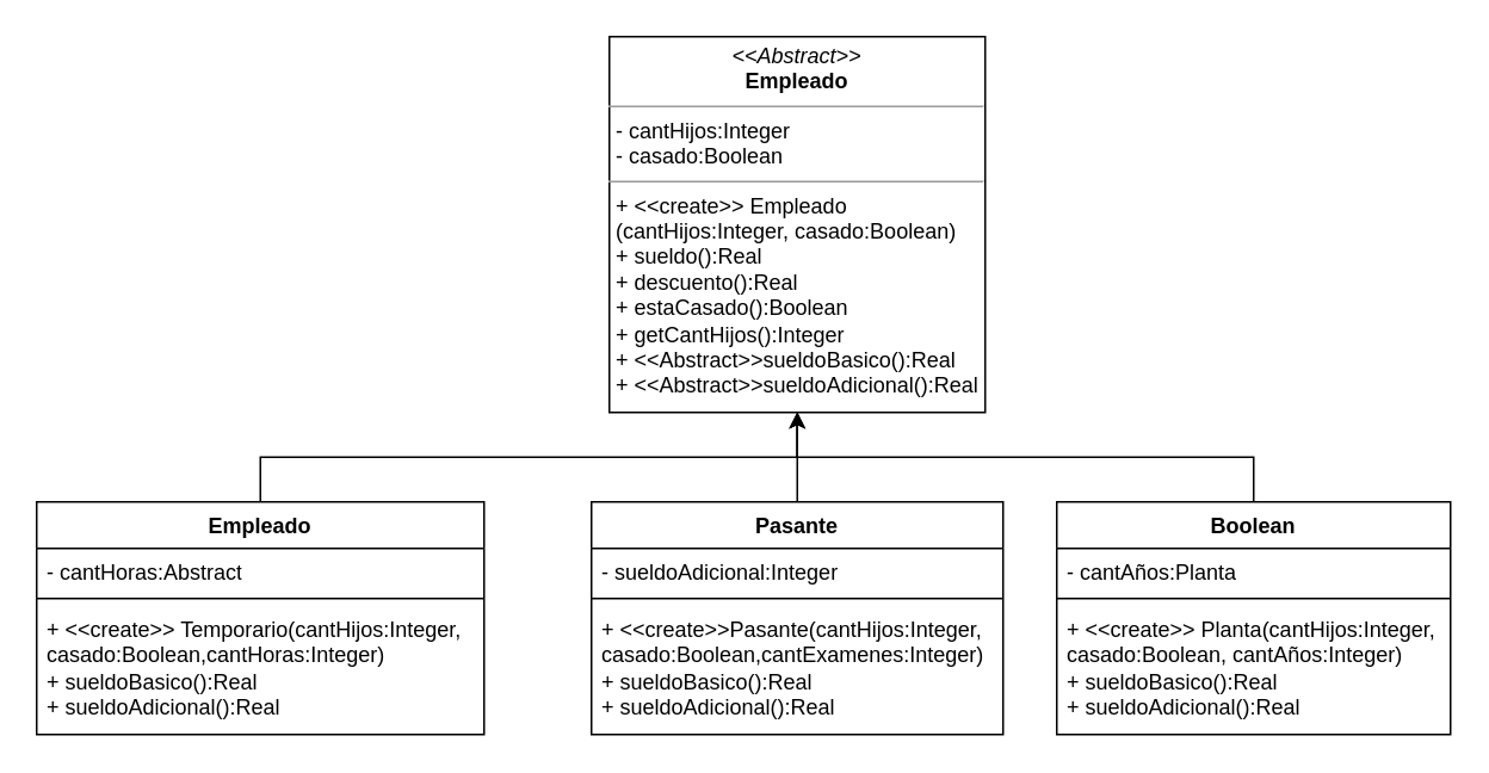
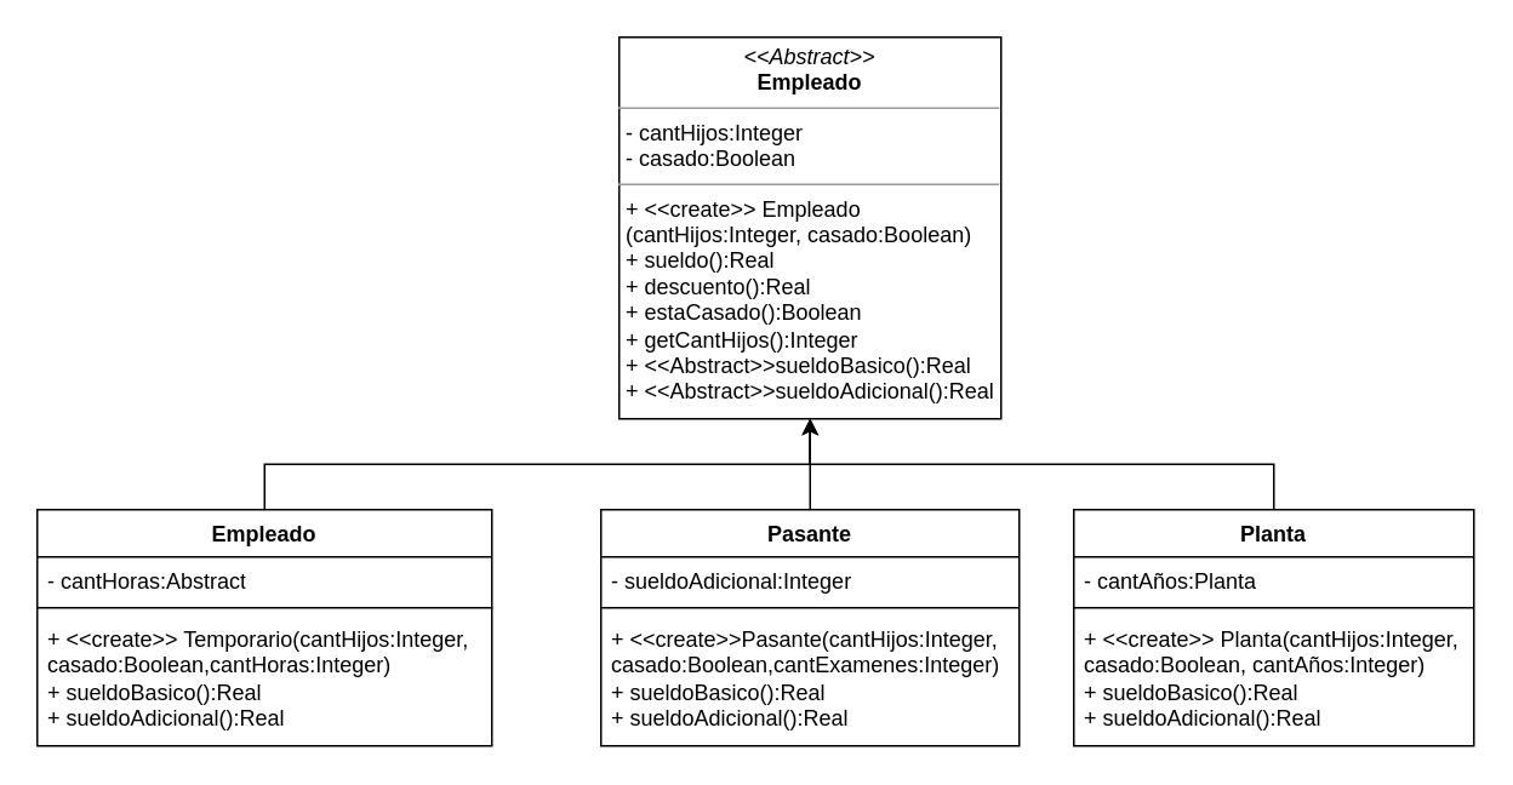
  <mxCell id="0" />
  <mxCell id="1" parent="0" />
  <mxCell id="2" value="&lt;p style=&quot;margin:0px;margin-top:4px;text-align:center;&quot;&gt;&lt;i&gt;&amp;lt;&amp;lt;Abstract&amp;gt;&amp;gt;&lt;/i&gt;&lt;br&gt;&lt;b&gt;Empleado&lt;/b&gt;&lt;/p&gt;&lt;hr size=&quot;1&quot;&gt;&lt;p style=&quot;margin:0px;margin-left:4px;&quot;&gt;- cantHijos:Integer&lt;/p&gt;&lt;p style=&quot;margin:0px;margin-left:4px;&quot;&gt;- casado:Boolean&lt;/p&gt;&lt;hr size=&quot;1&quot;&gt;&lt;p style=&quot;margin:0px;margin-left:4px;&quot;&gt;+ &amp;lt;&amp;lt;create&amp;gt;&amp;gt; Empleado (cantHijos:Integer, casado:Boolean)&lt;/p&gt;&lt;p style=&quot;margin:0px;margin-left:4px;&quot;&gt;+ sueldo():Real&lt;/p&gt;&lt;p style=&quot;margin:0px;margin-left:4px;&quot;&gt;+ descuento():Real&lt;/p&gt;&lt;p style=&quot;margin:0px;margin-left:4px;&quot;&gt;+ estaCasado():Boolean&lt;/p&gt;&lt;p style=&quot;margin:0px;margin-left:4px;&quot;&gt;+ getCantHijos():Integer&lt;/p&gt;&lt;p style=&quot;margin:0px;margin-left:4px;&quot;&gt;+ &amp;lt;&amp;lt;Abstract&amp;gt;&amp;gt;sueldoBasico():Real&lt;br&gt;&lt;/p&gt;&lt;p style=&quot;margin:0px;margin-left:4px;&quot;&gt;+ &amp;lt;&amp;lt;Abstract&amp;gt;&amp;gt;sueldoAdicional():Real&lt;/p&gt;" style="verticalAlign=top;align=left;overflow=fill;fontSize=12;fontFamily=Helvetica;html=1;whiteSpace=wrap;" vertex="1" parent="1"><mxGeometry x="340" y="20" width="210" height="210" as="geometry" /></mxCell>
  <mxCell id="3" value="Empleado" style="swimlane;fontStyle=1;align=center;verticalAlign=top;childLayout=stackLayout;horizontal=1;startSize=26;horizontalStack=0;resizeParent=1;resizeParentMax=0;resizeLast=0;collapsible=1;marginBottom=0;whiteSpace=wrap;html=1;" vertex="1" parent="1"><mxGeometry x="20" y="280" width="250" height="130" as="geometry" /></mxCell>
  <mxCell id="4" value="- cantHoras:Abstract&lt;br&gt;" style="text;strokeColor=none;fillColor=none;align=left;verticalAlign=top;spacingLeft=4;spacingRight=4;overflow=hidden;rotatable=0;points=[[0,0.5],[1,0.5]];portConstraint=eastwest;whiteSpace=wrap;html=1;" vertex="1" parent="3"><mxGeometry y="26" width="250" height="24" as="geometry" /></mxCell>
  <mxCell id="5" value="" style="line;strokeWidth=1;fillColor=none;align=left;verticalAlign=middle;spacingTop=-1;spacingLeft=3;spacingRight=3;rotatable=0;labelPosition=right;points=[];portConstraint=eastwest;strokeColor=inherit;" vertex="1" parent="3"><mxGeometry y="50" width="250" height="8" as="geometry" /></mxCell>
  <mxCell id="6" value="+ &amp;lt;&amp;lt;create&amp;gt;&amp;gt; Temporario(cantHijos:Integer, casado:Boolean,cantHoras:Integer)&lt;br&gt;+ sueldoBasico():Real&lt;br&gt;+ sueldoAdicional():Real" style="text;strokeColor=none;fillColor=none;align=left;verticalAlign=top;spacingLeft=4;spacingRight=4;overflow=hidden;rotatable=0;points=[[0,0.5],[1,0.5]];portConstraint=eastwest;whiteSpace=wrap;html=1;" vertex="1" parent="3"><mxGeometry y="58" width="250" height="72" as="geometry" /></mxCell>
  <mxCell id="7" value="Pasante" style="swimlane;fontStyle=1;align=center;verticalAlign=top;childLayout=stackLayout;horizontal=1;startSize=26;horizontalStack=0;resizeParent=1;resizeParentMax=0;resizeLast=0;collapsible=1;marginBottom=0;whiteSpace=wrap;html=1;" vertex="1" parent="1"><mxGeometry x="330" y="280" width="230" height="130" as="geometry" /></mxCell>
  <mxCell id="8" value="- sueldoAdicional:Integer" style="text;strokeColor=none;fillColor=none;align=left;verticalAlign=top;spacingLeft=4;spacingRight=4;overflow=hidden;rotatable=0;points=[[0,0.5],[1,0.5]];portConstraint=eastwest;whiteSpace=wrap;html=1;" vertex="1" parent="7"><mxGeometry y="26" width="230" height="24" as="geometry" /></mxCell>
  <mxCell id="9" value="" style="line;strokeWidth=1;fillColor=none;align=left;verticalAlign=middle;spacingTop=-1;spacingLeft=3;spacingRight=3;rotatable=0;labelPosition=right;points=[];portConstraint=eastwest;strokeColor=inherit;" vertex="1" parent="7"><mxGeometry y="50" width="230" height="8" as="geometry" /></mxCell>
  <mxCell id="10" value="+ &amp;lt;&amp;lt;create&amp;gt;&amp;gt;Pasante(cantHijos:Integer, casado:Boolean,cantExamenes:Integer)&lt;br&gt;+ sueldoBasico():Real&lt;br&gt;+ sueldoAdicional():Real" style="text;strokeColor=none;fillColor=none;align=left;verticalAlign=top;spacingLeft=4;spacingRight=4;overflow=hidden;rotatable=0;points=[[0,0.5],[1,0.5]];portConstraint=eastwest;whiteSpace=wrap;html=1;" vertex="1" parent="7"><mxGeometry y="58" width="230" height="72" as="geometry" /></mxCell>
- <mxCell id="11" value="Boolean" style="swimlane;fontStyle=1;align=center;verticalAlign=top;childLayout=stackLayout;horizontal=1;startSize=26;horizontalStack=0;resizeParent=1;resizeParentMax=0;resizeLast=0;collapsible=1;marginBottom=0;whiteSpace=wrap;html=1;" vertex="1" parent="1"><mxGeometry x="590" y="280" width="220" height="130" as="geometry" /></mxCell>
+ <mxCell id="11" value="Planta" style="swimlane;fontStyle=1;align=center;verticalAlign=top;childLayout=stackLayout;horizontal=1;startSize=26;horizontalStack=0;resizeParent=1;resizeParentMax=0;resizeLast=0;collapsible=1;marginBottom=0;whiteSpace=wrap;html=1;" vertex="1" parent="1"><mxGeometry x="590" y="280" width="220" height="130" as="geometry" /></mxCell>
  <mxCell id="12" value="- cantAños:Planta" style="text;strokeColor=none;fillColor=none;align=left;verticalAlign=top;spacingLeft=4;spacingRight=4;overflow=hidden;rotatable=0;points=[[0,0.5],[1,0.5]];portConstraint=eastwest;whiteSpace=wrap;html=1;" vertex="1" parent="11"><mxGeometry y="26" width="220" height="24" as="geometry" /></mxCell>
  <mxCell id="13" value="" style="line;strokeWidth=1;fillColor=none;align=left;verticalAlign=middle;spacingTop=-1;spacingLeft=3;spacingRight=3;rotatable=0;labelPosition=right;points=[];portConstraint=eastwest;strokeColor=inherit;" vertex="1" parent="11"><mxGeometry y="50" width="220" height="8" as="geometry" /></mxCell>
  <mxCell id="14" value="+ &amp;lt;&amp;lt;create&amp;gt;&amp;gt; Planta(cantHijos:Integer, casado:Boolean, cantAños:Integer)&lt;br&gt;+ sueldoBasico():Real&lt;br&gt;+ sueldoAdicional():Real" style="text;strokeColor=none;fillColor=none;align=left;verticalAlign=top;spacingLeft=4;spacingRight=4;overflow=hidden;rotatable=0;points=[[0,0.5],[1,0.5]];portConstraint=eastwest;whiteSpace=wrap;html=1;" vertex="1" parent="11"><mxGeometry y="58" width="220" height="72" as="geometry" /></mxCell>
  <mxCell id="15" value="" style="endArrow=classic;html=1;rounded=0;entryX=0.5;entryY=1;entryDx=0;entryDy=0;exitX=0.5;exitY=0;exitDx=0;exitDy=0;edgeStyle=orthogonalEdgeStyle;" edge="1" parent="1" source="3" target="2"><mxGeometry width="50" height="50" relative="1" as="geometry"><mxPoint x="310" y="350" as="sourcePoint" /><mxPoint x="360" y="300" as="targetPoint" /></mxGeometry></mxCell>
  <mxCell id="16" value="" style="endArrow=classic;html=1;rounded=0;entryX=0.5;entryY=1;entryDx=0;entryDy=0;exitX=0.5;exitY=0;exitDx=0;exitDy=0;" edge="1" parent="1" source="7" target="2"><mxGeometry width="50" height="50" relative="1" as="geometry"><mxPoint x="200" y="290" as="sourcePoint" /><mxPoint x="385" y="240" as="targetPoint" /></mxGeometry></mxCell>
  <mxCell id="17" value="" style="endArrow=classic;html=1;rounded=0;entryX=0.5;entryY=1;entryDx=0;entryDy=0;exitX=0.5;exitY=0;exitDx=0;exitDy=0;edgeStyle=orthogonalEdgeStyle;" edge="1" parent="1" source="11" target="2"><mxGeometry width="50" height="50" relative="1" as="geometry"><mxPoint x="385" y="290" as="sourcePoint" /><mxPoint x="385" y="240" as="targetPoint" /></mxGeometry></mxCell>
